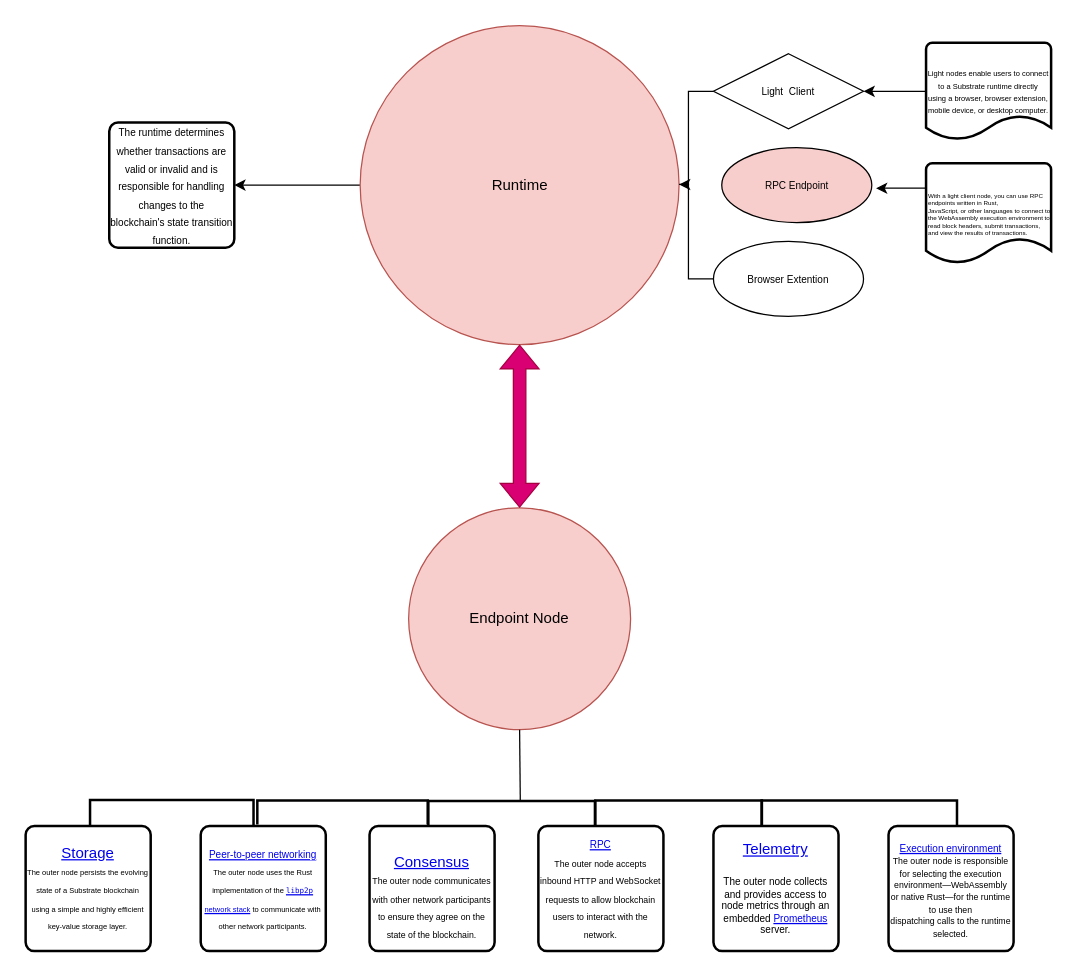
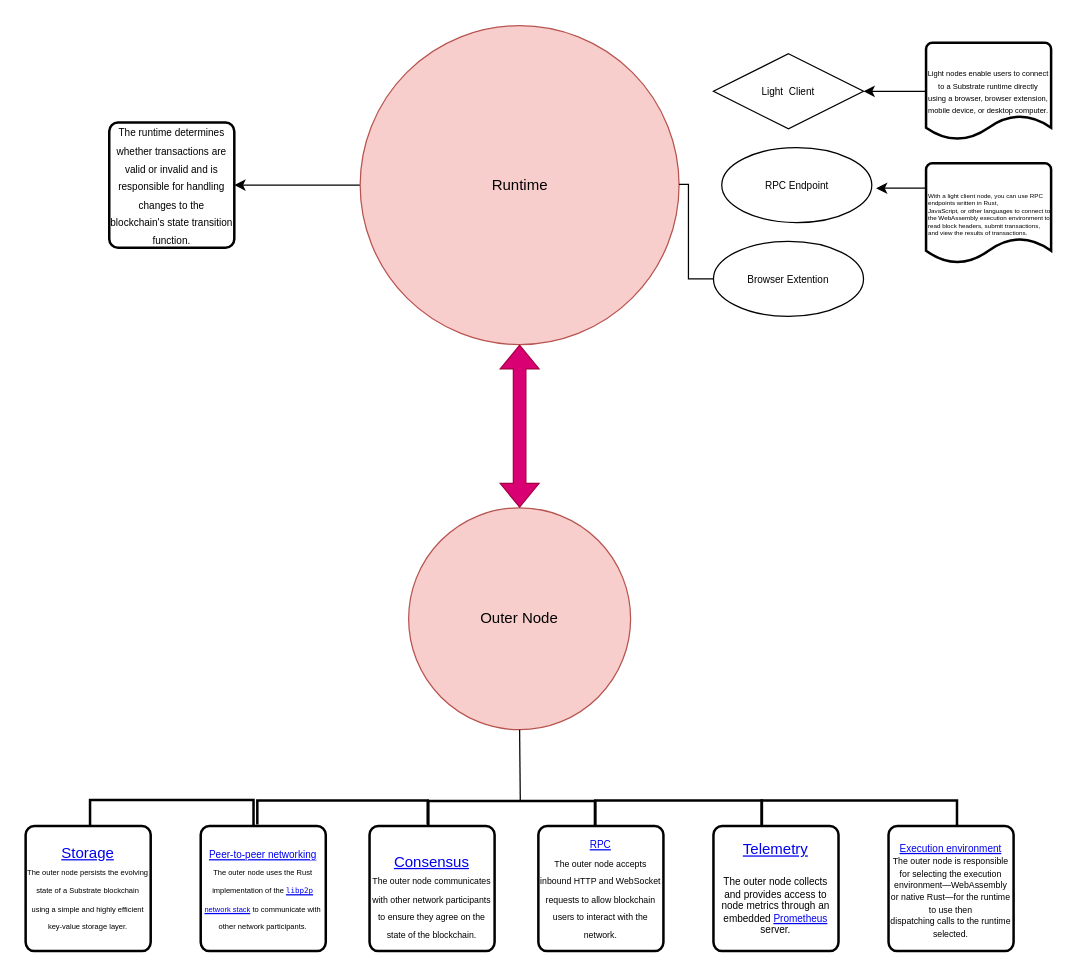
  <mxCell id="0" />
  <mxCell id="1" parent="0" />
- <mxCell id="2" value="Endpoint Node" style="ellipse;whiteSpace=wrap;html=1;aspect=fixed;fillColor=#f8cecc;strokeColor=#b85450;" vertex="1" parent="1"><mxGeometry x="326.25" y="405.5" width="177.5" height="177.5" as="geometry" /></mxCell>
+ <mxCell id="2" value="Outer Node" style="ellipse;whiteSpace=wrap;html=1;aspect=fixed;fillColor=#f8cecc;strokeColor=#b85450;" vertex="1" parent="1"><mxGeometry x="326.25" y="405.5" width="177.5" height="177.5" as="geometry" /></mxCell>
  <mxCell id="3" value="" style="strokeWidth=2;html=1;shape=mxgraph.flowchart.annotation_1;align=left;pointerEvents=1;rotation=90;" vertex="1" parent="1"><mxGeometry x="394.49" y="587.52" width="28.25" height="133.21" as="geometry" /></mxCell>
  <mxCell id="4" value="" style="strokeWidth=2;html=1;shape=mxgraph.flowchart.annotation_1;align=left;pointerEvents=1;rotation=90;" vertex="1" parent="1"><mxGeometry x="124.36" y="586.36" width="25" height="130.73" as="geometry" /></mxCell>
  <mxCell id="5" value="&lt;a href=&quot;https://docs.substrate.io/main-docs/fundamentals/state-transitions-and-storage/&quot; hreflang=&quot;en&quot;&gt;Storage&lt;/a&gt;&lt;br&gt;&lt;font style=&quot;font-size: 6px;&quot;&gt;The outer node persists the evolving state of a Substrate blockchain &lt;br&gt;using a simple and highly efficient key-value storage layer.&lt;/font&gt;" style="rounded=1;whiteSpace=wrap;html=1;absoluteArcSize=1;arcSize=14;strokeWidth=2;" vertex="1" parent="1"><mxGeometry x="20" y="660" width="100" height="100" as="geometry" /></mxCell>
  <mxCell id="6" value="&lt;font style=&quot;font-size: 6px;&quot;&gt;&lt;a style=&quot;font-size: 8px;&quot; href=&quot;https://docs.substrate.io/main-docs/fundamentals/node-and-network-types/&quot; hreflang=&quot;en&quot;&gt;Peer-to-peer networking&lt;br&gt;&lt;/a&gt;The outer node uses the Rust implementation of the &lt;a rel=&quot;noreferrer noopener&quot; target=&quot;_blank&quot; href=&quot;https://libp2p.io/&quot;&gt;&lt;code class=&quot;language-text&quot;&gt;libp2p&lt;/code&gt; network stack&lt;/a&gt; to communicate with other network participants.&lt;/font&gt;" style="rounded=1;whiteSpace=wrap;html=1;absoluteArcSize=1;arcSize=14;strokeWidth=2;" vertex="1" parent="1"><mxGeometry x="160" y="660" width="100" height="100" as="geometry" /></mxCell>
  <mxCell id="7" value="&lt;div&gt;&lt;font style=&quot;font-size: 12px;&quot;&gt;&lt;br&gt;&lt;/font&gt;&lt;/div&gt;&lt;div&gt;&lt;font style=&quot;font-size: 12px;&quot;&gt;&lt;a href=&quot;https://docs.substrate.io/main-docs/fundamentals/consensus/&quot; hreflang=&quot;en&quot;&gt;Consensus&lt;/a&gt;&lt;/font&gt;&lt;/div&gt;&lt;div align=&quot;center&quot;&gt;&lt;font style=&quot;font-size: 7px;&quot;&gt;The outer node communicates with other network participants to ensure they agree on the state of the blockchain.&lt;/font&gt;&lt;/div&gt;" style="rounded=1;whiteSpace=wrap;html=1;absoluteArcSize=1;arcSize=14;strokeWidth=2;" vertex="1" parent="1"><mxGeometry x="295" y="660" width="100" height="100" as="geometry" /></mxCell>
  <mxCell id="8" value="&lt;font style=&quot;font-size: 6px;&quot;&gt;&lt;a style=&quot;font-size: 8px;&quot; href=&quot;https://docs.substrate.io/main-docs/fundamentals/node-and-network-types/&quot; hreflang=&quot;en&quot;&gt;RPC&lt;br&gt;&lt;/a&gt;&lt;/font&gt;&lt;font style=&quot;font-size: 7px;&quot;&gt;The outer node accepts inbound HTTP and WebSocket requests to allow blockchain users to interact with the network.&lt;/font&gt;" style="rounded=1;whiteSpace=wrap;html=1;absoluteArcSize=1;arcSize=14;strokeWidth=2;" vertex="1" parent="1"><mxGeometry x="430" y="660" width="100" height="100" as="geometry" /></mxCell>
  <mxCell id="9" value="" style="strokeWidth=2;html=1;shape=mxgraph.flowchart.annotation_1;align=left;pointerEvents=1;rotation=90;" vertex="1" parent="1"><mxGeometry x="532.13" y="583" width="20" height="133.21" as="geometry" /></mxCell>
  <mxCell id="10" value="&lt;div&gt;&lt;font style=&quot;font-size: 12px;&quot;&gt;&lt;a href=&quot;https://docs.substrate.io/&quot; hreflang=&quot;en&quot;&gt;Telemetry&lt;/a&gt;&lt;br&gt;&lt;/font&gt;&lt;/div&gt;&lt;div&gt;&lt;br&gt;&lt;/div&gt;&lt;div style=&quot;font-size: 8px;&quot;&gt;The outer node collects and provides access to node metrics through an embedded &lt;a rel=&quot;noreferrer noopener&quot; target=&quot;_blank&quot; href=&quot;https://prometheus.io/&quot;&gt;Prometheus&lt;/a&gt; server.&lt;/div&gt;" style="rounded=1;whiteSpace=wrap;html=1;absoluteArcSize=1;arcSize=14;strokeWidth=2;" vertex="1" parent="1"><mxGeometry x="570" y="660" width="100" height="100" as="geometry" /></mxCell>
  <mxCell id="11" value="" style="strokeWidth=2;html=1;shape=mxgraph.flowchart.annotation_1;align=left;pointerEvents=1;rotation=90;" vertex="1" parent="1"><mxGeometry x="676.63" y="571.5" width="20" height="156.21" as="geometry" /></mxCell>
  <mxCell id="12" value="&lt;div&gt;&lt;font style=&quot;font-size: 12px;&quot; size=&quot;1&quot;&gt;&lt;a style=&quot;font-size: 8px;&quot; href=&quot;https://docs.substrate.io/main-docs/build/build-process/&quot; hreflang=&quot;en&quot;&gt;Execution environment&lt;br&gt;&lt;/a&gt;&lt;/font&gt;&lt;/div&gt;&lt;div style=&quot;font-size: 8px;&quot;&gt;&lt;font style=&quot;font-size: 7px;&quot;&gt;The outer node is responsible for selecting the execution &lt;br&gt;environment—WebAssembly or native Rust—for the runtime to use then &lt;br&gt;dispatching calls to the runtime selected.&lt;/font&gt;&lt;/div&gt;" style="rounded=1;whiteSpace=wrap;html=1;absoluteArcSize=1;arcSize=14;strokeWidth=2;" vertex="1" parent="1"><mxGeometry x="710" y="660" width="100" height="100" as="geometry" /></mxCell>
  <mxCell id="13" value="" style="strokeWidth=2;html=1;shape=mxgraph.flowchart.annotation_1;align=left;pointerEvents=1;rotation=90;" vertex="1" parent="1"><mxGeometry x="263.75" y="581" width="19.25" height="136.25" as="geometry" /></mxCell>
  <mxCell id="14" value="" style="endArrow=none;html=1;rounded=0;fontSize=7;entryX=0.5;entryY=1;entryDx=0;entryDy=0;exitX=0;exitY=0.448;exitDx=0;exitDy=0;exitPerimeter=0;" edge="1" parent="1" source="3" target="2"><mxGeometry width="50" height="50" relative="1" as="geometry"><mxPoint x="320" y="710" as="sourcePoint" /><mxPoint x="370" y="660" as="targetPoint" /></mxGeometry></mxCell>
  <mxCell id="15" value="" style="edgeStyle=orthogonalEdgeStyle;rounded=0;orthogonalLoop=1;jettySize=auto;html=1;fontSize=7;" edge="1" parent="1" source="16" target="17"><mxGeometry relative="1" as="geometry" /></mxCell>
  <mxCell id="16" value="Runtime" style="ellipse;whiteSpace=wrap;html=1;aspect=fixed;fillColor=#f8cecc;strokeColor=#b85450;" vertex="1" parent="1"><mxGeometry x="287.5" y="20" width="255" height="255" as="geometry" /></mxCell>
  <mxCell id="17" value="&lt;font style=&quot;font-size: 8px;&quot;&gt;The runtime determines whether transactions are valid or invalid and is &lt;br/&gt;responsible for handling changes to the blockchain's state transition &lt;br/&gt;function.&lt;/font&gt;" style="rounded=1;whiteSpace=wrap;html=1;absoluteArcSize=1;arcSize=14;strokeWidth=2;" vertex="1" parent="1"><mxGeometry x="86.86" y="97.5" width="100" height="100" as="geometry" /></mxCell>
  <mxCell id="18" value="" style="shape=flexArrow;endArrow=classic;startArrow=classic;html=1;rounded=0;fontSize=8;entryX=0.5;entryY=1;entryDx=0;entryDy=0;exitX=0.5;exitY=0;exitDx=0;exitDy=0;fillColor=#d80073;strokeColor=#A50040;" edge="1" parent="1" source="2" target="16"><mxGeometry width="100" height="100" relative="1" as="geometry"><mxPoint x="460" y="470" as="sourcePoint" /><mxPoint x="560" y="370" as="targetPoint" /></mxGeometry></mxCell>
- <mxCell id="19" value="" style="edgeStyle=orthogonalEdgeStyle;rounded=0;orthogonalLoop=1;jettySize=auto;html=1;fontSize=8;" edge="1" parent="1" source="20" target="16"><mxGeometry relative="1" as="geometry"><Array as="points"><mxPoint x="550" y="73" /><mxPoint x="550" y="147" /></Array></mxGeometry></mxCell>
  <mxCell id="20" value="Light&amp;nbsp; Client" style="rhombus;whiteSpace=wrap;html=1;fontSize=8;" vertex="1" parent="1"><mxGeometry x="570" y="42.5" width="120" height="60" as="geometry" /></mxCell>
- <mxCell id="21" value="RPC Endpoint" style="ellipse;whiteSpace=wrap;html=1;fontSize=8;fillColor=#f8cecc;" vertex="1" parent="1"><mxGeometry x="576.63" y="117.5" width="120" height="60" as="geometry" /></mxCell>
+ <mxCell id="21" value="RPC Endpoint" style="ellipse;whiteSpace=wrap;html=1;fontSize=8;" vertex="1" parent="1"><mxGeometry x="576.63" y="117.5" width="120" height="60" as="geometry" /></mxCell>
  <mxCell id="22" value="" style="edgeStyle=orthogonalEdgeStyle;rounded=0;orthogonalLoop=1;jettySize=auto;html=1;fontSize=8;endArrow=none;" edge="1" parent="1" source="23" target="16"><mxGeometry relative="1" as="geometry"><Array as="points"><mxPoint x="550" y="223" /><mxPoint x="550" y="147" /></Array></mxGeometry></mxCell>
  <mxCell id="23" value="Browser Extention" style="ellipse;whiteSpace=wrap;html=1;fontSize=8;" vertex="1" parent="1"><mxGeometry x="570" y="192.5" width="120" height="60" as="geometry" /></mxCell>
  <mxCell id="24" value="" style="edgeStyle=orthogonalEdgeStyle;rounded=0;orthogonalLoop=1;jettySize=auto;html=1;fontSize=8;" edge="1" parent="1" source="25" target="20"><mxGeometry relative="1" as="geometry" /></mxCell>
  <mxCell id="25" value="&lt;font style=&quot;font-size: 6px;&quot;&gt;Light nodes enable users to connect to a Substrate runtime directly &lt;br&gt;using a browser, browser extension, mobile device, or desktop computer.&lt;br&gt;&lt;/font&gt;" style="strokeWidth=2;html=1;shape=mxgraph.flowchart.document2;whiteSpace=wrap;size=0.25;fontSize=8;" vertex="1" parent="1"><mxGeometry x="740" y="33.75" width="100" height="77.5" as="geometry" /></mxCell>
  <mxCell id="26" value="" style="edgeStyle=orthogonalEdgeStyle;rounded=0;orthogonalLoop=1;jettySize=auto;html=1;fontSize=5;" edge="1" parent="1" source="27"><mxGeometry relative="1" as="geometry"><mxPoint x="700" y="150" as="targetPoint" /><Array as="points"><mxPoint x="730" y="150" /><mxPoint x="730" y="150" /></Array></mxGeometry></mxCell>
  <mxCell id="27" value="&lt;div style=&quot;font-size: 5px;&quot; align=&quot;left&quot;&gt;&lt;font style=&quot;font-size: 5px;&quot;&gt;With a light client node, you can use RPC endpoints written in Rust, &lt;/font&gt;&lt;font style=&quot;font-size: 5px;&quot;&gt;&lt;br&gt;&lt;font style=&quot;font-size: 5px;&quot;&gt;JavaScript, or other languages to connect to the WebAssembly execution &lt;/font&gt;&lt;font style=&quot;font-size: 5px;&quot;&gt;environment to read block headers, submit transactions, and view the &lt;/font&gt;&lt;font style=&quot;font-size: 5px;&quot;&gt;results of transactions.&lt;/font&gt;&lt;/font&gt;&lt;/div&gt;" style="strokeWidth=2;html=1;shape=mxgraph.flowchart.document2;whiteSpace=wrap;size=0.25;fontSize=6;align=left;" vertex="1" parent="1"><mxGeometry x="740" y="130" width="100" height="80" as="geometry" /></mxCell>
